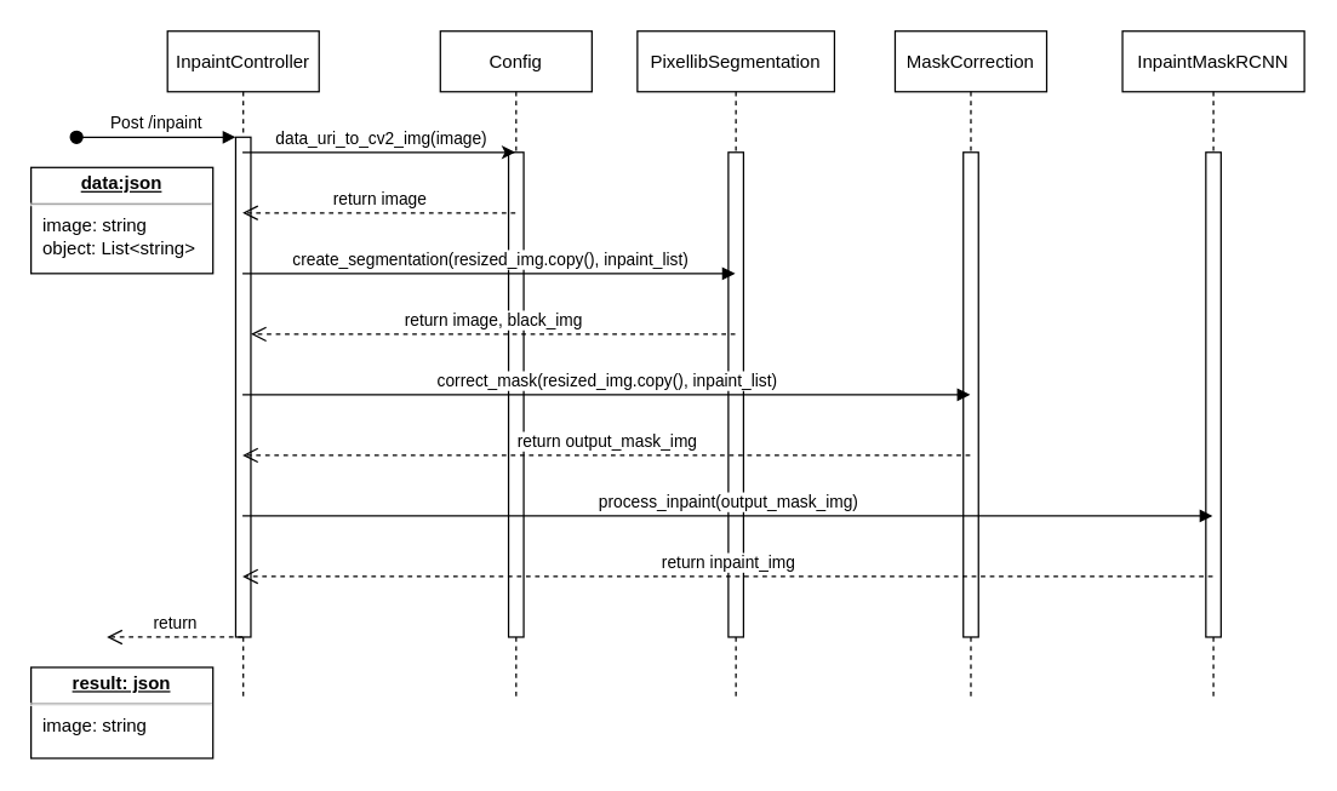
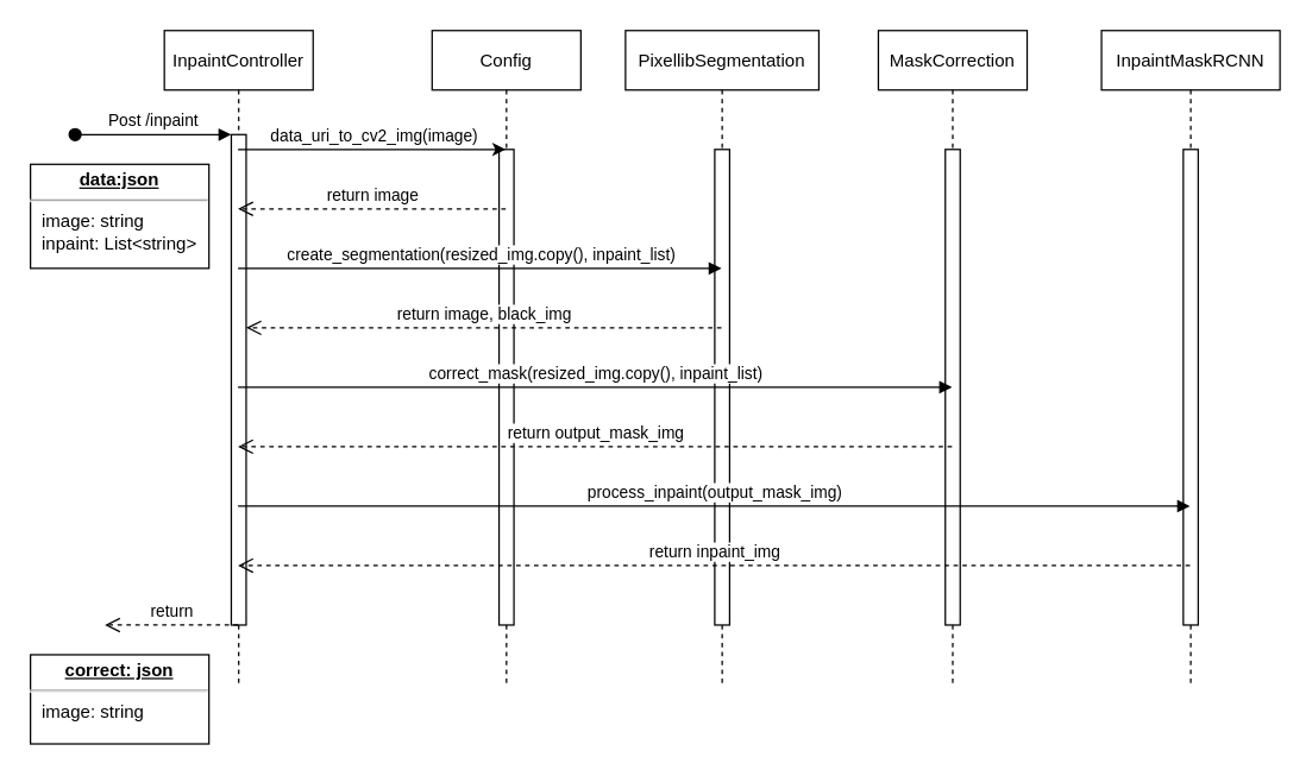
  <mxCell id="0" />
  <mxCell id="1" parent="0" />
  <mxCell id="2" value="InpaintController" style="shape=umlLifeline;perimeter=lifelinePerimeter;container=1;collapsible=0;recursiveResize=0;rounded=0;shadow=0;strokeWidth=1;" parent="1" vertex="1"><mxGeometry x="110" y="20" width="100" height="440" as="geometry" /></mxCell>
  <mxCell id="3" value="" style="points=[];perimeter=orthogonalPerimeter;rounded=0;shadow=0;strokeWidth=1;" parent="2" vertex="1"><mxGeometry x="45" y="70" width="10" height="330" as="geometry" /></mxCell>
  <mxCell id="4" value="Post /inpaint" style="verticalAlign=bottom;startArrow=oval;endArrow=block;startSize=8;shadow=0;strokeWidth=1;" parent="2" target="3" edge="1"><mxGeometry relative="1" as="geometry"><mxPoint x="-60" y="70" as="sourcePoint" /></mxGeometry></mxCell>
- <mxCell id="5" value="&lt;p style=&quot;margin: 0px ; margin-top: 4px ; text-align: center ; text-decoration: underline&quot;&gt;&lt;b&gt;result: json&lt;/b&gt;&lt;br&gt;&lt;/p&gt;&lt;hr&gt;&lt;p style=&quot;margin: 0px ; margin-left: 8px&quot;&gt;image: string&lt;br&gt;&lt;/p&gt;" style="verticalAlign=top;align=left;overflow=fill;fontSize=12;fontFamily=Helvetica;html=1;" vertex="1" parent="2"><mxGeometry x="-90" y="420" width="120" height="60" as="geometry" /></mxCell>
- <mxCell id="6" value="&lt;p style=&quot;margin: 0px ; margin-top: 4px ; text-align: center ; text-decoration: underline&quot;&gt;&lt;b&gt;data:json&lt;/b&gt;&lt;/p&gt;&lt;hr&gt;&lt;p style=&quot;margin: 0px ; margin-left: 8px&quot;&gt;image: string&lt;br&gt;object: List&amp;lt;string&amp;gt;&lt;br&gt;&lt;/p&gt;" style="verticalAlign=top;align=left;overflow=fill;fontSize=12;fontFamily=Helvetica;html=1;" vertex="1" parent="2"><mxGeometry x="-90" y="90" width="120" height="70" as="geometry" /></mxCell>
+ <mxCell id="5" value="&lt;p style=&quot;margin: 0px ; margin-top: 4px ; text-align: center ; text-decoration: underline&quot;&gt;&lt;b&gt;correct: json&lt;/b&gt;&lt;br&gt;&lt;/p&gt;&lt;hr&gt;&lt;p style=&quot;margin: 0px ; margin-left: 8px&quot;&gt;image: string&lt;br&gt;&lt;/p&gt;" style="verticalAlign=top;align=left;overflow=fill;fontSize=12;fontFamily=Helvetica;html=1;" vertex="1" parent="2"><mxGeometry x="-90" y="420" width="120" height="60" as="geometry" /></mxCell>
+ <mxCell id="6" value="&lt;p style=&quot;margin: 0px ; margin-top: 4px ; text-align: center ; text-decoration: underline&quot;&gt;&lt;b&gt;data:json&lt;/b&gt;&lt;/p&gt;&lt;hr&gt;&lt;p style=&quot;margin: 0px ; margin-left: 8px&quot;&gt;image: string&lt;br&gt;inpaint: List&amp;lt;string&amp;gt;&lt;br&gt;&lt;/p&gt;" style="verticalAlign=top;align=left;overflow=fill;fontSize=12;fontFamily=Helvetica;html=1;" vertex="1" parent="2"><mxGeometry x="-90" y="90" width="120" height="70" as="geometry" /></mxCell>
  <mxCell id="7" value="PixellibSegmentation" style="shape=umlLifeline;perimeter=lifelinePerimeter;container=1;collapsible=0;recursiveResize=0;rounded=0;shadow=0;strokeWidth=1;" parent="1" vertex="1"><mxGeometry x="420" y="20" width="130" height="440" as="geometry" /></mxCell>
  <mxCell id="8" value="" style="points=[];perimeter=orthogonalPerimeter;rounded=0;shadow=0;strokeWidth=1;" parent="7" vertex="1"><mxGeometry x="60" y="80" width="10" height="320" as="geometry" /></mxCell>
  <mxCell id="9" value="MaskCorrection" style="shape=umlLifeline;perimeter=lifelinePerimeter;container=1;collapsible=0;recursiveResize=0;rounded=0;shadow=0;strokeWidth=1;" vertex="1" parent="1"><mxGeometry x="590" y="20" width="100" height="440" as="geometry" /></mxCell>
  <mxCell id="10" value="" style="points=[];perimeter=orthogonalPerimeter;rounded=0;shadow=0;strokeWidth=1;" vertex="1" parent="9"><mxGeometry x="45" y="80" width="10" height="320" as="geometry" /></mxCell>
  <mxCell id="11" value="InpaintMaskRCNN" style="shape=umlLifeline;perimeter=lifelinePerimeter;container=1;collapsible=0;recursiveResize=0;rounded=0;shadow=0;strokeWidth=1;size=40;" vertex="1" parent="1"><mxGeometry x="740" y="20" width="120" height="440" as="geometry" /></mxCell>
  <mxCell id="12" value="" style="points=[];perimeter=orthogonalPerimeter;rounded=0;shadow=0;strokeWidth=1;" vertex="1" parent="11"><mxGeometry x="55" y="80" width="10" height="320" as="geometry" /></mxCell>
  <mxCell id="13" value="Config" style="shape=umlLifeline;perimeter=lifelinePerimeter;container=1;collapsible=0;recursiveResize=0;rounded=0;shadow=0;strokeWidth=1;" vertex="1" parent="1"><mxGeometry x="290" y="20" width="100" height="440" as="geometry" /></mxCell>
  <mxCell id="14" value="" style="points=[];perimeter=orthogonalPerimeter;rounded=0;shadow=0;strokeWidth=1;" vertex="1" parent="13"><mxGeometry x="45" y="80" width="10" height="320" as="geometry" /></mxCell>
  <mxCell id="15" value="" style="endArrow=classic;html=1;rounded=0;" edge="1" parent="1" source="2" target="13"><mxGeometry width="50" height="50" relative="1" as="geometry"><mxPoint x="400" y="260" as="sourcePoint" /><mxPoint x="450" y="210" as="targetPoint" /><Array as="points"><mxPoint x="260" y="100" /></Array></mxGeometry></mxCell>
  <mxCell id="16" value="data_uri_to_cv2_img(image)" style="edgeLabel;html=1;align=center;verticalAlign=middle;resizable=0;points=[];" vertex="1" connectable="0" parent="15"><mxGeometry x="0.107" y="-2" relative="1" as="geometry"><mxPoint x="-9" y="-12" as="offset" /></mxGeometry></mxCell>
  <mxCell id="17" value="return image" style="html=1;verticalAlign=bottom;endArrow=open;dashed=1;endSize=8;rounded=0;" edge="1" parent="1" source="13" target="2"><mxGeometry relative="1" as="geometry"><mxPoint x="460" y="230" as="sourcePoint" /><mxPoint x="380" y="230" as="targetPoint" /><Array as="points"><mxPoint x="300" y="140" /></Array></mxGeometry></mxCell>
  <mxCell id="18" value="create_segmentation(resized_img.copy(), inpaint_list)" style="html=1;verticalAlign=bottom;endArrow=block;rounded=0;" edge="1" parent="1" source="2" target="7"><mxGeometry width="80" relative="1" as="geometry"><mxPoint x="380" y="230" as="sourcePoint" /><mxPoint x="460" y="230" as="targetPoint" /><Array as="points"><mxPoint x="450" y="180" /></Array></mxGeometry></mxCell>
  <mxCell id="19" value="return image, black_img" style="html=1;verticalAlign=bottom;endArrow=open;dashed=1;endSize=8;rounded=0;" edge="1" parent="1" source="7" target="3"><mxGeometry relative="1" as="geometry"><mxPoint x="460" y="210" as="sourcePoint" /><mxPoint x="380" y="210" as="targetPoint" /><Array as="points"><mxPoint x="460" y="220" /></Array></mxGeometry></mxCell>
  <mxCell id="20" value="correct_mask(resized_img.copy(), inpaint_list)" style="html=1;verticalAlign=bottom;endArrow=block;rounded=0;" edge="1" parent="1" source="2" target="9"><mxGeometry width="80" relative="1" as="geometry"><mxPoint x="380" y="250" as="sourcePoint" /><mxPoint x="460" y="250" as="targetPoint" /><Array as="points"><mxPoint x="430" y="260" /></Array></mxGeometry></mxCell>
  <mxCell id="21" value="return output_mask_img" style="html=1;verticalAlign=bottom;endArrow=open;dashed=1;endSize=8;rounded=0;" edge="1" parent="1" source="9" target="2"><mxGeometry relative="1" as="geometry"><mxPoint x="460" y="250" as="sourcePoint" /><mxPoint x="380" y="250" as="targetPoint" /><Array as="points"><mxPoint x="560" y="300" /></Array></mxGeometry></mxCell>
  <mxCell id="22" value="process_inpaint(output_mask_img)" style="html=1;verticalAlign=bottom;endArrow=block;rounded=0;" edge="1" parent="1" source="2" target="11"><mxGeometry width="80" relative="1" as="geometry"><mxPoint x="380" y="250" as="sourcePoint" /><mxPoint x="460" y="250" as="targetPoint" /><Array as="points"><mxPoint x="680" y="340" /></Array></mxGeometry></mxCell>
  <mxCell id="23" value="return inpaint_img" style="html=1;verticalAlign=bottom;endArrow=open;dashed=1;endSize=8;rounded=0;" edge="1" parent="1" source="11" target="2"><mxGeometry relative="1" as="geometry"><mxPoint x="460" y="250" as="sourcePoint" /><mxPoint x="380" y="250" as="targetPoint" /><Array as="points"><mxPoint x="760" y="380" /></Array></mxGeometry></mxCell>
  <mxCell id="24" value="return" style="html=1;verticalAlign=bottom;endArrow=open;dashed=1;endSize=8;rounded=0;" edge="1" parent="1" source="2"><mxGeometry relative="1" as="geometry"><mxPoint x="110" y="410" as="sourcePoint" /><mxPoint x="70" y="420" as="targetPoint" /><Array as="points"><mxPoint x="140" y="420" /></Array></mxGeometry></mxCell>
